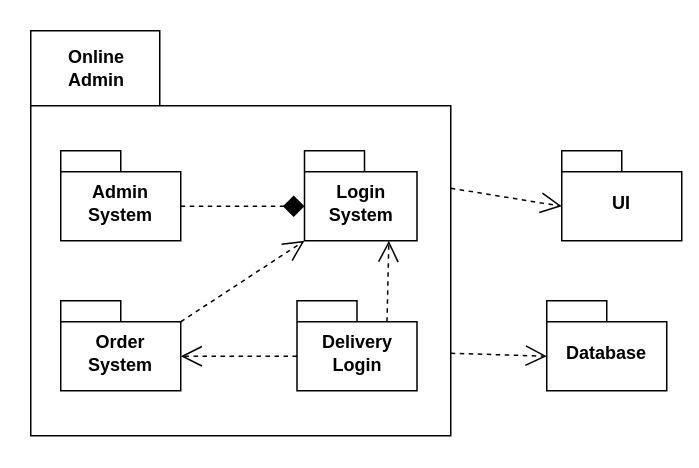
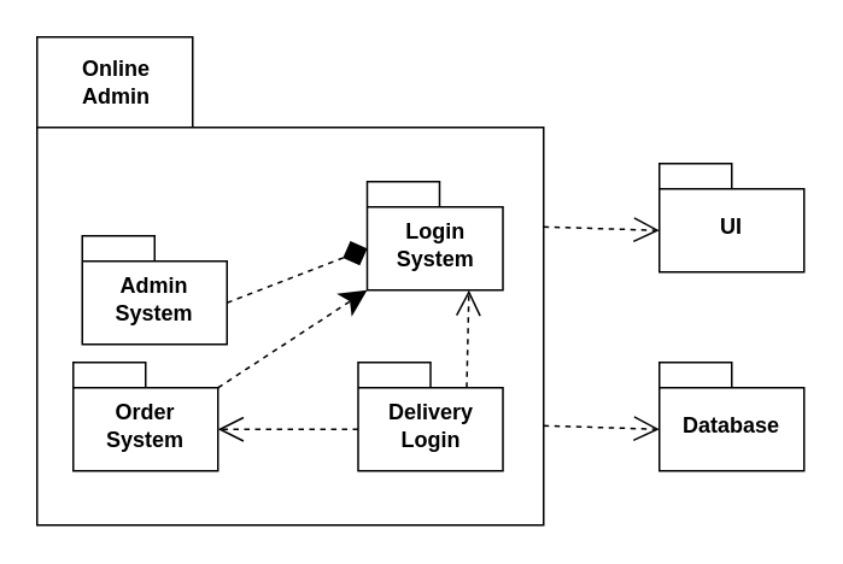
  <mxCell id="0" />
  <mxCell id="1" parent="0" />
  <mxCell id="2" value="" style="shape=folder;fontStyle=1;spacingTop=10;tabWidth=86;tabHeight=50;tabPosition=left;html=1;whiteSpace=wrap;" parent="1" vertex="1"><mxGeometry x="20" y="20" width="280" height="270" as="geometry" /></mxCell>
  <mxCell id="3" value="Order System" style="shape=folder;fontStyle=1;spacingTop=10;tabWidth=40;tabHeight=14;tabPosition=left;html=1;whiteSpace=wrap;" parent="1" vertex="1"><mxGeometry x="40" y="200" width="80" height="60" as="geometry" /></mxCell>
- <mxCell id="4" value="Admin System" style="shape=folder;fontStyle=1;spacingTop=10;tabWidth=40;tabHeight=14;tabPosition=left;html=1;whiteSpace=wrap;" parent="1" vertex="1"><mxGeometry x="40" y="100" width="80" height="60" as="geometry" /></mxCell>
+ <mxCell id="4" value="Admin System" style="shape=folder;fontStyle=1;spacingTop=10;tabWidth=40;tabHeight=14;tabPosition=left;html=1;whiteSpace=wrap;" parent="1" vertex="1"><mxGeometry x="45" y="130" width="80" height="60" as="geometry" /></mxCell>
  <mxCell id="5" value="Database" style="shape=folder;fontStyle=1;spacingTop=10;tabWidth=40;tabHeight=14;tabPosition=left;html=1;whiteSpace=wrap;" parent="1" vertex="1"><mxGeometry x="364" y="200" width="80" height="60" as="geometry" /></mxCell>
  <mxCell id="6" value="Delivery Login" style="shape=folder;fontStyle=1;spacingTop=10;tabWidth=40;tabHeight=14;tabPosition=left;html=1;whiteSpace=wrap;" parent="1" vertex="1"><mxGeometry x="197.5" y="200" width="80" height="60" as="geometry" /></mxCell>
  <mxCell id="7" value="Login System" style="shape=folder;fontStyle=1;spacingTop=10;tabWidth=40;tabHeight=14;tabPosition=left;html=1;whiteSpace=wrap;" parent="1" vertex="1"><mxGeometry x="202.5" y="100" width="75" height="60" as="geometry" /></mxCell>
- <mxCell id="8" value="UI" style="shape=folder;fontStyle=1;spacingTop=10;tabWidth=40;tabHeight=14;tabPosition=left;html=1;whiteSpace=wrap;" parent="1" vertex="1"><mxGeometry x="374" y="100" width="80" height="60" as="geometry" /></mxCell>
+ <mxCell id="8" value="UI" style="shape=folder;fontStyle=1;spacingTop=10;tabWidth=40;tabHeight=14;tabPosition=left;html=1;whiteSpace=wrap;" parent="1" vertex="1"><mxGeometry x="364" y="90" width="80" height="60" as="geometry" /></mxCell>
  <mxCell id="9" value="&lt;span style=&quot;font-weight: 700;&quot;&gt;Online Admin&lt;/span&gt;" style="text;html=1;align=center;verticalAlign=middle;whiteSpace=wrap;rounded=0;" parent="1" vertex="1"><mxGeometry x="26" y="30" width="76" height="30" as="geometry" /></mxCell>
  <mxCell id="10" value="" style="endArrow=diamond;endSize=12;dashed=1;html=1;rounded=0;exitX=0;exitY=0;exitDx=80;exitDy=37;exitPerimeter=0;entryX=0;entryY=0;entryDx=0;entryDy=37;entryPerimeter=0;" parent="1" source="4" target="7" edge="1"><mxGeometry width="160" relative="1" as="geometry"><mxPoint x="140" y="200" as="sourcePoint" /><mxPoint x="280" y="200" as="targetPoint" /></mxGeometry></mxCell>
  <mxCell id="11" value="" style="endArrow=open;endSize=12;dashed=1;html=1;rounded=0;exitX=0;exitY=0;exitDx=60;exitDy=14;exitPerimeter=0;entryX=0.75;entryY=1;entryDx=0;entryDy=0;entryPerimeter=0;" parent="1" source="6" target="7" edge="1"><mxGeometry width="160" relative="1" as="geometry"><mxPoint x="290" y="190" as="sourcePoint" /><mxPoint x="373" y="190" as="targetPoint" /></mxGeometry></mxCell>
  <mxCell id="12" value="" style="endArrow=open;endSize=12;dashed=1;html=1;rounded=0;exitX=0;exitY=0;exitDx=0;exitDy=37;exitPerimeter=0;entryX=0;entryY=0;entryDx=80;entryDy=37;entryPerimeter=0;" parent="1" source="6" target="3" edge="1"><mxGeometry width="160" relative="1" as="geometry"><mxPoint x="150" y="344" as="sourcePoint" /><mxPoint x="151" y="290" as="targetPoint" /></mxGeometry></mxCell>
- <mxCell id="13" value="" style="endArrow=open;endSize=12;dashed=1;html=1;rounded=0;exitX=0;exitY=0;exitDx=80;exitDy=14;exitPerimeter=0;entryX=0;entryY=0;entryDx=0;entryDy=60;entryPerimeter=0;" parent="1" source="3" target="7" edge="1"><mxGeometry width="160" relative="1" as="geometry"><mxPoint x="197.5" y="310" as="sourcePoint" /><mxPoint x="119.5" y="310" as="targetPoint" /></mxGeometry></mxCell>
+ <mxCell id="13" value="" style="endArrow=classic;endSize=12;dashed=1;html=1;rounded=0;exitX=0;exitY=0;exitDx=80;exitDy=14;exitPerimeter=0;entryX=0;entryY=0;entryDx=0;entryDy=60;entryPerimeter=0;" parent="1" source="3" target="7" edge="1"><mxGeometry width="160" relative="1" as="geometry"><mxPoint x="197.5" y="310" as="sourcePoint" /><mxPoint x="119.5" y="310" as="targetPoint" /></mxGeometry></mxCell>
  <mxCell id="14" value="" style="endArrow=open;endSize=12;dashed=1;html=1;rounded=0;exitX=0;exitY=0;exitDx=280;exitDy=105;exitPerimeter=0;entryX=0;entryY=0;entryDx=0;entryDy=37;entryPerimeter=0;" parent="1" source="2" target="8" edge="1"><mxGeometry width="160" relative="1" as="geometry"><mxPoint x="361" y="159" as="sourcePoint" /><mxPoint x="444" y="159" as="targetPoint" /></mxGeometry></mxCell>
  <mxCell id="15" value="" style="endArrow=open;endSize=12;dashed=1;html=1;rounded=0;exitX=0;exitY=0;exitDx=280;exitDy=215;exitPerimeter=0;entryX=0;entryY=0;entryDx=0;entryDy=37;entryPerimeter=0;" parent="1" source="2" target="5" edge="1"><mxGeometry width="160" relative="1" as="geometry"><mxPoint x="340" y="240" as="sourcePoint" /><mxPoint x="404" y="242" as="targetPoint" /></mxGeometry></mxCell>
